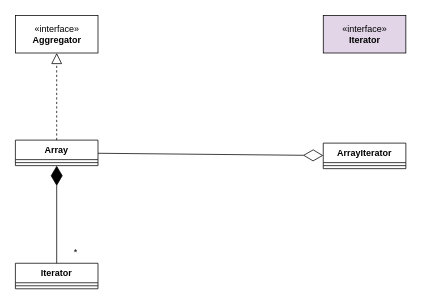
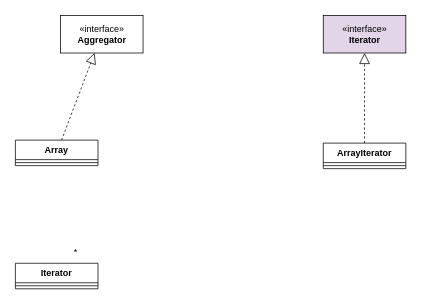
  <mxCell id="0" />
  <mxCell id="1" parent="0" />
  <mxCell id="2" value="Array" style="swimlane;fontStyle=1;align=center;verticalAlign=top;childLayout=stackLayout;horizontal=1;startSize=26;horizontalStack=0;resizeParent=1;resizeParentMax=0;resizeLast=0;collapsible=1;marginBottom=0;" vertex="1" parent="1"><mxGeometry x="20" y="186" width="110" height="34" as="geometry" /></mxCell>
  <mxCell id="3" value="" style="line;strokeWidth=1;fillColor=none;align=left;verticalAlign=middle;spacingTop=-1;spacingLeft=3;spacingRight=3;rotatable=0;labelPosition=right;points=[];portConstraint=eastwest;strokeColor=inherit;" vertex="1" parent="2"><mxGeometry y="26" width="110" height="8" as="geometry" /></mxCell>
  <mxCell id="4" value="Iterator" style="swimlane;fontStyle=1;align=center;verticalAlign=top;childLayout=stackLayout;horizontal=1;startSize=26;horizontalStack=0;resizeParent=1;resizeParentMax=0;resizeLast=0;collapsible=1;marginBottom=0;" vertex="1" parent="1"><mxGeometry x="20" y="350" width="110" height="34" as="geometry" /></mxCell>
  <mxCell id="5" value="" style="line;strokeWidth=1;fillColor=none;align=left;verticalAlign=middle;spacingTop=-1;spacingLeft=3;spacingRight=3;rotatable=0;labelPosition=right;points=[];portConstraint=eastwest;strokeColor=inherit;" vertex="1" parent="4"><mxGeometry y="26" width="110" height="8" as="geometry" /></mxCell>
  <mxCell id="6" value="ArrayIterator" style="swimlane;fontStyle=1;align=center;verticalAlign=top;childLayout=stackLayout;horizontal=1;startSize=26;horizontalStack=0;resizeParent=1;resizeParentMax=0;resizeLast=0;collapsible=1;marginBottom=0;" vertex="1" parent="1"><mxGeometry x="430" y="190" width="110" height="34" as="geometry" /></mxCell>
  <mxCell id="7" value="" style="line;strokeWidth=1;fillColor=none;align=left;verticalAlign=middle;spacingTop=-1;spacingLeft=3;spacingRight=3;rotatable=0;labelPosition=right;points=[];portConstraint=eastwest;strokeColor=inherit;" vertex="1" parent="6"><mxGeometry y="26" width="110" height="8" as="geometry" /></mxCell>
- <mxCell id="8" value="«interface»&lt;br&gt;&lt;b&gt;Aggregator&lt;/b&gt;" style="html=1;" vertex="1" parent="1"><mxGeometry x="20" y="20" width="110" height="50" as="geometry" /></mxCell>
+ <mxCell id="8" value="«interface»&lt;br&gt;&lt;b&gt;Aggregator&lt;/b&gt;" style="html=1;" vertex="1" parent="1"><mxGeometry x="80" y="20" width="110" height="50" as="geometry" /></mxCell>
  <mxCell id="9" value="«interface»&lt;br&gt;&lt;b&gt;Iterator&lt;/b&gt;" style="html=1;fillColor=#e1d5e7;" vertex="1" parent="1"><mxGeometry x="430" y="20" width="110" height="50" as="geometry" /></mxCell>
- <mxCell id="10" value="" style="endArrow=diamondThin;endFill=0;endSize=24;html=1;rounded=0;" edge="1" parent="1" source="2" target="6"><mxGeometry width="160" relative="1" as="geometry"><mxPoint x="150" y="380" as="sourcePoint" /><mxPoint x="310" y="380" as="targetPoint" /></mxGeometry></mxCell>
- <mxCell id="11" value="" style="endArrow=diamondThin;endFill=1;endSize=24;html=1;rounded=0;" edge="1" parent="1" source="4" target="2"><mxGeometry width="160" relative="1" as="geometry"><mxPoint x="150" y="380" as="sourcePoint" /><mxPoint x="310" y="380" as="targetPoint" /></mxGeometry></mxCell>
  <mxCell id="12" value="*" style="text;html=1;align=center;verticalAlign=middle;resizable=0;points=[];autosize=1;strokeColor=none;fillColor=none;" vertex="1" parent="1"><mxGeometry x="85" y="320" width="30" height="30" as="geometry" /></mxCell>
  <mxCell id="13" value="" style="endArrow=block;dashed=1;endFill=0;endSize=12;html=1;rounded=0;" edge="1" parent="1" source="2" target="8"><mxGeometry width="160" relative="1" as="geometry"><mxPoint x="150" y="380" as="sourcePoint" /><mxPoint x="310" y="380" as="targetPoint" /></mxGeometry></mxCell>
+ <mxCell id="14" value="" style="endArrow=block;dashed=1;endFill=0;endSize=12;html=1;rounded=0;" edge="1" parent="1" source="6" target="9"><mxGeometry width="160" relative="1" as="geometry"><mxPoint x="85" y="230" as="sourcePoint" /><mxPoint x="85" y="80" as="targetPoint" /></mxGeometry></mxCell>
